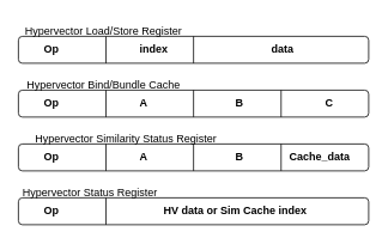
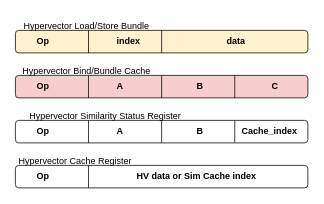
  <mxCell id="0" />
  <mxCell id="1" parent="0" />
- <mxCell id="2" value="&lt;b&gt;&lt;span style=&quot;white-space: pre;&quot;&gt;&#09;&lt;/span&gt;Op&lt;span style=&quot;white-space: pre;&quot;&gt;&#09;&lt;span style=&quot;white-space: pre;&quot;&gt;&#09;&lt;/span&gt;&lt;span style=&quot;white-space: pre;&quot;&gt;&#09;&lt;span style=&quot;white-space: pre;&quot;&gt;&#09;&lt;/span&gt;&lt;/span&gt;A&lt;span style=&quot;white-space: pre;&quot;&gt;&#09;&lt;/span&gt;&lt;span style=&quot;white-space: pre;&quot;&gt;&#09;&lt;span style=&quot;white-space: pre;&quot;&gt;&#09;&lt;/span&gt;&lt;/span&gt;&lt;span style=&quot;white-space: pre;&quot;&gt;&#09;&lt;/span&gt;B&lt;span style=&quot;white-space: pre;&quot;&gt;&#09;&lt;/span&gt;&lt;span style=&quot;white-space: pre;&quot;&gt;&#09;&lt;span style=&quot;white-space: pre;&quot;&gt;&#09;&lt;/span&gt; &lt;/span&gt; &lt;/span&gt;&amp;nbsp; &amp;nbsp; C&amp;nbsp;&lt;/b&gt;" style="rounded=1;whiteSpace=wrap;html=1;align=left;" vertex="1" parent="1"><mxGeometry x="20" y="100" width="390" height="30" as="geometry" /></mxCell>
+ <mxCell id="2" value="&lt;b&gt;&lt;span style=&quot;white-space: pre;&quot;&gt;&#09;&lt;/span&gt;Op&lt;span style=&quot;white-space: pre;&quot;&gt;&#09;&lt;span style=&quot;white-space: pre;&quot;&gt;&#09;&lt;/span&gt;&lt;span style=&quot;white-space: pre;&quot;&gt;&#09;&lt;span style=&quot;white-space: pre;&quot;&gt;&#09;&lt;/span&gt;&lt;/span&gt;A&lt;span style=&quot;white-space: pre;&quot;&gt;&#09;&lt;/span&gt;&lt;span style=&quot;white-space: pre;&quot;&gt;&#09;&lt;span style=&quot;white-space: pre;&quot;&gt;&#09;&lt;/span&gt;&lt;/span&gt;&lt;span style=&quot;white-space: pre;&quot;&gt;&#09;&lt;/span&gt;B&lt;span style=&quot;white-space: pre;&quot;&gt;&#09;&lt;/span&gt;&lt;span style=&quot;white-space: pre;&quot;&gt;&#09;&lt;span style=&quot;white-space: pre;&quot;&gt;&#09;&lt;/span&gt; &lt;/span&gt; &lt;/span&gt;&amp;nbsp; &amp;nbsp; C&amp;nbsp;&lt;/b&gt;" style="rounded=1;whiteSpace=wrap;html=1;align=left;fillColor=#f8cecc;" vertex="1" parent="1"><mxGeometry x="20" y="100" width="390" height="30" as="geometry" /></mxCell>
  <mxCell id="3" value="" style="endArrow=none;html=1;rounded=0;exitX=0.25;exitY=0;exitDx=0;exitDy=0;entryX=0.25;entryY=1;entryDx=0;entryDy=0;" edge="1" parent="1" source="2" target="2"><mxGeometry width="50" height="50" relative="1" as="geometry"><mxPoint x="150" y="210" as="sourcePoint" /><mxPoint x="200" y="160" as="targetPoint" /></mxGeometry></mxCell>
  <mxCell id="4" value="" style="endArrow=none;html=1;rounded=0;entryX=0.75;entryY=0;entryDx=0;entryDy=0;exitX=0.75;exitY=1;exitDx=0;exitDy=0;" edge="1" parent="1" source="2" target="2"><mxGeometry width="50" height="50" relative="1" as="geometry"><mxPoint x="150" y="210" as="sourcePoint" /><mxPoint x="200" y="160" as="targetPoint" /></mxGeometry></mxCell>
  <mxCell id="5" value="" style="endArrow=none;html=1;rounded=0;entryX=0.5;entryY=0;entryDx=0;entryDy=0;exitX=0.5;exitY=1;exitDx=0;exitDy=0;" edge="1" parent="1" source="2" target="2"><mxGeometry width="50" height="50" relative="1" as="geometry"><mxPoint x="150" y="210" as="sourcePoint" /><mxPoint x="200" y="160" as="targetPoint" /></mxGeometry></mxCell>
  <mxCell id="6" value="Hypervector Bind/Bundle Cache" style="text;html=1;strokeColor=none;fillColor=none;align=center;verticalAlign=middle;whiteSpace=wrap;rounded=0;" vertex="1" parent="1"><mxGeometry x="20" y="80" width="190" height="30" as="geometry" /></mxCell>
- <mxCell id="7" value="&lt;b&gt;&lt;span style=&quot;white-space: pre;&quot;&gt;&#09;&lt;/span&gt;Op&lt;span style=&quot;white-space: pre;&quot;&gt;&#09;&lt;span style=&quot;white-space: pre;&quot;&gt;&#09;&lt;/span&gt;&lt;span style=&quot;white-space: pre;&quot;&gt;&#09;&lt;span style=&quot;white-space: pre;&quot;&gt;&#09;&lt;/span&gt;&lt;/span&gt;A&lt;span style=&quot;white-space: pre;&quot;&gt;&#09;&lt;/span&gt;&lt;span style=&quot;white-space: pre;&quot;&gt;&#09;&lt;span style=&quot;white-space: pre;&quot;&gt;&#09;&lt;/span&gt;&lt;/span&gt;&lt;span style=&quot;white-space: pre;&quot;&gt;&#09;&lt;/span&gt;B&lt;span style=&quot;white-space: pre;&quot;&gt;&#09;&lt;/span&gt;&lt;span style=&quot;white-space: pre;&quot;&gt;&#09;&lt;/span&gt; &lt;/span&gt;&amp;nbsp;&lt;span style=&quot;white-space: pre;&quot;&gt;C&lt;/span&gt;ache_data&lt;/b&gt;" style="rounded=1;whiteSpace=wrap;html=1;align=left;" vertex="1" parent="1"><mxGeometry x="20" y="160" width="390" height="30" as="geometry" /></mxCell>
+ <mxCell id="7" value="&lt;b&gt;&lt;span style=&quot;white-space: pre;&quot;&gt;&#09;&lt;/span&gt;Op&lt;span style=&quot;white-space: pre;&quot;&gt;&#09;&lt;span style=&quot;white-space: pre;&quot;&gt;&#09;&lt;/span&gt;&lt;span style=&quot;white-space: pre;&quot;&gt;&#09;&lt;span style=&quot;white-space: pre;&quot;&gt;&#09;&lt;/span&gt;&lt;/span&gt;A&lt;span style=&quot;white-space: pre;&quot;&gt;&#09;&lt;/span&gt;&lt;span style=&quot;white-space: pre;&quot;&gt;&#09;&lt;span style=&quot;white-space: pre;&quot;&gt;&#09;&lt;/span&gt;&lt;/span&gt;&lt;span style=&quot;white-space: pre;&quot;&gt;&#09;&lt;/span&gt;B&lt;span style=&quot;white-space: pre;&quot;&gt;&#09;&lt;/span&gt;&lt;span style=&quot;white-space: pre;&quot;&gt;&#09;&lt;/span&gt; &lt;/span&gt;&amp;nbsp;&lt;span style=&quot;white-space: pre;&quot;&gt;C&lt;/span&gt;ache_index&lt;/b&gt;" style="rounded=1;whiteSpace=wrap;html=1;align=left;" vertex="1" parent="1"><mxGeometry x="20" y="160" width="390" height="30" as="geometry" /></mxCell>
  <mxCell id="8" value="" style="endArrow=none;html=1;rounded=0;exitX=0.25;exitY=0;exitDx=0;exitDy=0;entryX=0.25;entryY=1;entryDx=0;entryDy=0;" edge="1" parent="1" source="7" target="7"><mxGeometry width="50" height="50" relative="1" as="geometry"><mxPoint x="150" y="270" as="sourcePoint" /><mxPoint x="200" y="220" as="targetPoint" /></mxGeometry></mxCell>
  <mxCell id="9" value="" style="endArrow=none;html=1;rounded=0;entryX=0.75;entryY=0;entryDx=0;entryDy=0;exitX=0.75;exitY=1;exitDx=0;exitDy=0;" edge="1" parent="1" source="7" target="7"><mxGeometry width="50" height="50" relative="1" as="geometry"><mxPoint x="150" y="270" as="sourcePoint" /><mxPoint x="200" y="220" as="targetPoint" /></mxGeometry></mxCell>
  <mxCell id="10" value="" style="endArrow=none;html=1;rounded=0;entryX=0.5;entryY=0;entryDx=0;entryDy=0;exitX=0.5;exitY=1;exitDx=0;exitDy=0;" edge="1" parent="1" source="7" target="7"><mxGeometry width="50" height="50" relative="1" as="geometry"><mxPoint x="150" y="270" as="sourcePoint" /><mxPoint x="200" y="220" as="targetPoint" /></mxGeometry></mxCell>
  <mxCell id="11" value="Hypervector Similarity Status Register" style="text;html=1;strokeColor=none;fillColor=none;align=center;verticalAlign=middle;whiteSpace=wrap;rounded=0;" vertex="1" parent="1"><mxGeometry x="20" y="140" width="240" height="30" as="geometry" /></mxCell>
  <mxCell id="12" value="&lt;div style=&quot;&quot;&gt;&lt;b style=&quot;background-color: initial;&quot;&gt;&lt;span style=&quot;white-space: pre;&quot;&gt;&#09;&lt;/span&gt;Op&amp;nbsp;&amp;nbsp;&lt;span style=&quot;white-space: pre;&quot;&gt;&#09;&lt;span style=&quot;white-space: pre;&quot;&gt;&#09;&lt;/span&gt;&lt;span style=&quot;white-space: pre;&quot;&gt;&#09;&#09;&#09;H&lt;/span&gt;V&lt;/span&gt;&amp;nbsp;data or Sim Cache index&lt;/b&gt;&lt;/div&gt;" style="rounded=1;whiteSpace=wrap;html=1;align=left;" vertex="1" parent="1"><mxGeometry x="20" y="220" width="390" height="30" as="geometry" /></mxCell>
  <mxCell id="13" value="" style="endArrow=none;html=1;rounded=0;exitX=0.25;exitY=0;exitDx=0;exitDy=0;entryX=0.25;entryY=1;entryDx=0;entryDy=0;" edge="1" parent="1" source="12" target="12"><mxGeometry width="50" height="50" relative="1" as="geometry"><mxPoint x="150" y="330" as="sourcePoint" /><mxPoint x="200" y="280" as="targetPoint" /></mxGeometry></mxCell>
- <mxCell id="14" value="Hypervector Status Register" style="text;html=1;strokeColor=none;fillColor=none;align=center;verticalAlign=middle;whiteSpace=wrap;rounded=0;" vertex="1" parent="1"><mxGeometry x="20" y="200" width="160" height="30" as="geometry" /></mxCell>
- <mxCell id="15" value="&lt;b&gt;&lt;span style=&quot;white-space: pre;&quot;&gt;&#09;&lt;/span&gt;Op&lt;span style=&quot;white-space: pre;&quot;&gt;&#09;&lt;/span&gt;&lt;span style=&quot;white-space: pre;&quot;&gt;&#09;&lt;/span&gt;&lt;span style=&quot;white-space: pre;&quot;&gt;&#09;&lt;/span&gt;&lt;span style=&quot;white-space: pre;&quot;&gt;&#09;&lt;/span&gt;index&lt;span style=&quot;white-space: pre;&quot;&gt;&#09;&lt;/span&gt;&lt;span style=&quot;white-space: pre;&quot;&gt;&#09;&lt;/span&gt;&lt;span style=&quot;white-space: pre;&quot;&gt;&#09;&lt;/span&gt;&lt;span style=&quot;white-space: pre;&quot;&gt;&#09;&lt;/span&gt;&amp;nbsp; &amp;nbsp; data&lt;/b&gt;" style="rounded=1;whiteSpace=wrap;html=1;align=left;" vertex="1" parent="1"><mxGeometry x="20" y="40" width="390" height="30" as="geometry" /></mxCell>
+ <mxCell id="14" value="Hypervector Cache Register" style="text;html=1;strokeColor=none;fillColor=none;align=center;verticalAlign=middle;whiteSpace=wrap;rounded=0;" vertex="1" parent="1"><mxGeometry x="20" y="200" width="160" height="30" as="geometry" /></mxCell>
+ <mxCell id="15" value="&lt;b&gt;&lt;span style=&quot;white-space: pre;&quot;&gt;&#09;&lt;/span&gt;Op&lt;span style=&quot;white-space: pre;&quot;&gt;&#09;&lt;/span&gt;&lt;span style=&quot;white-space: pre;&quot;&gt;&#09;&lt;/span&gt;&lt;span style=&quot;white-space: pre;&quot;&gt;&#09;&lt;/span&gt;&lt;span style=&quot;white-space: pre;&quot;&gt;&#09;&lt;/span&gt;index&lt;span style=&quot;white-space: pre;&quot;&gt;&#09;&lt;/span&gt;&lt;span style=&quot;white-space: pre;&quot;&gt;&#09;&lt;/span&gt;&lt;span style=&quot;white-space: pre;&quot;&gt;&#09;&lt;/span&gt;&lt;span style=&quot;white-space: pre;&quot;&gt;&#09;&lt;/span&gt;&amp;nbsp; &amp;nbsp; data&lt;/b&gt;" style="rounded=1;whiteSpace=wrap;html=1;align=left;fillColor=#fff2cc;" vertex="1" parent="1"><mxGeometry x="20" y="40" width="390" height="30" as="geometry" /></mxCell>
  <mxCell id="16" value="" style="endArrow=none;html=1;rounded=0;exitX=0.25;exitY=0;exitDx=0;exitDy=0;entryX=0.25;entryY=1;entryDx=0;entryDy=0;" edge="1" parent="1" source="15" target="15"><mxGeometry width="50" height="50" relative="1" as="geometry"><mxPoint x="150" y="150" as="sourcePoint" /><mxPoint x="200" y="100" as="targetPoint" /></mxGeometry></mxCell>
  <mxCell id="17" value="" style="endArrow=none;html=1;rounded=0;entryX=0.5;entryY=0;entryDx=0;entryDy=0;exitX=0.5;exitY=1;exitDx=0;exitDy=0;" edge="1" parent="1" source="15" target="15"><mxGeometry width="50" height="50" relative="1" as="geometry"><mxPoint x="150" y="150" as="sourcePoint" /><mxPoint x="200" y="100" as="targetPoint" /></mxGeometry></mxCell>
- <mxCell id="18" value="Hypervector Load/Store Register" style="text;html=1;strokeColor=none;fillColor=none;align=center;verticalAlign=middle;whiteSpace=wrap;rounded=0;" vertex="1" parent="1"><mxGeometry x="20" y="20" width="190" height="30" as="geometry" /></mxCell>
+ <mxCell id="18" value="Hypervector Load/Store Bundle" style="text;html=1;strokeColor=none;fillColor=none;align=center;verticalAlign=middle;whiteSpace=wrap;rounded=0;" vertex="1" parent="1"><mxGeometry x="20" y="20" width="190" height="30" as="geometry" /></mxCell>
